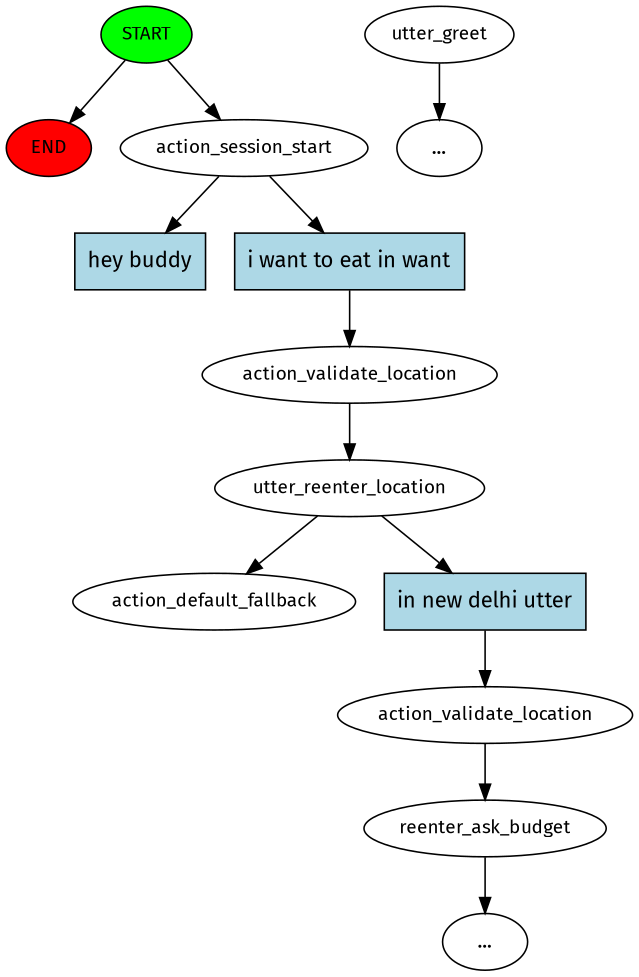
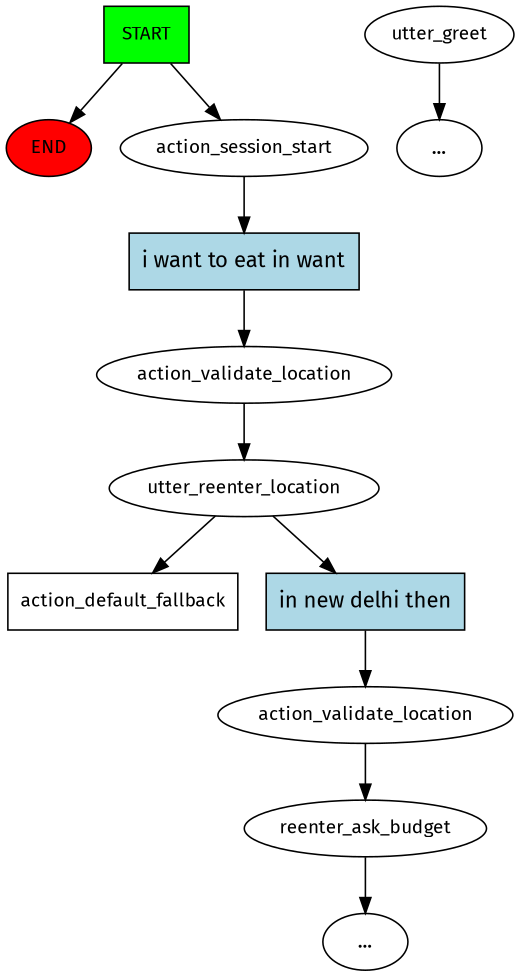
  digraph {
    fontname="Fira Sans"
    node [fontname="Fira Sans" fontsize=12]
    edge [fontname="Fira Sans"]
-   n1 [fillcolor=green label=START style=filled]
+   n1 [fillcolor=green label=START style=filled shape=box]
    n2 [fillcolor=red label=END style=filled]
    n3 [label=action_session_start]
-   n4 [fillcolor=lightblue label="hey buddy" shape=rect style=filled fontsize=""]
    n5 [fillcolor=lightblue label="i want to eat in want" shape=rect style=filled fontsize=""]
    n6 [label=action_validate_location]
    n7 [label=utter_greet]
    n8 [label="..." fontsize=""]
    n9 [label=utter_reenter_location]
-   n10 [label=action_default_fallback]
-   n11 [fillcolor=lightblue label="in new delhi utter" shape=rect style=filled fontsize=""]
+   n10 [label=action_default_fallback shape=box]
+   n11 [fillcolor=lightblue label="in new delhi then" shape=rect style=filled fontsize=""]
    n12 [label=action_validate_location]
    n13 [label=reenter_ask_budget]
    n14 [label="..." fontsize=""]
    n1 -> n2
    n1 -> n3
-   n3 -> n4
    n3 -> n5
    n5 -> n6
    n6 -> n9
    n7 -> n8
    n9 -> n10
    n9 -> n11
    n11 -> n12
    n12 -> n13
    n13 -> n14
  }
